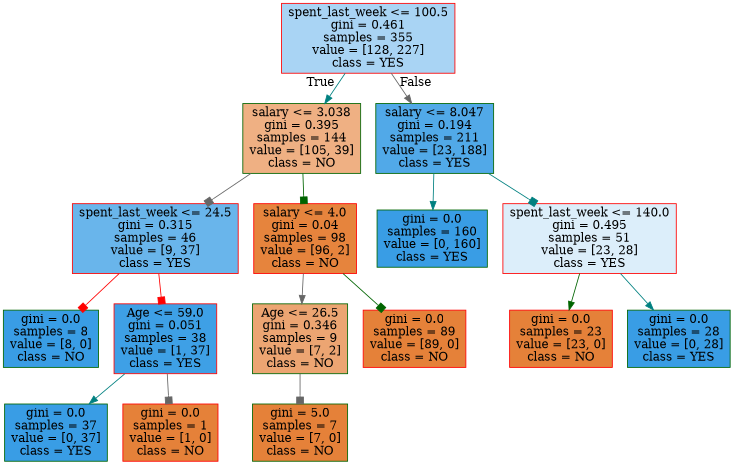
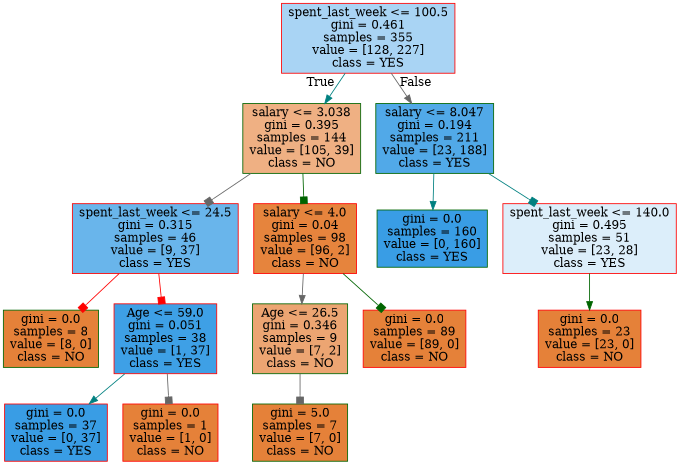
  digraph {
    node [color=red fillcolor="#e58139" shape=box style=filled]
    edge [arrowhead=box color=teal]
    n1 [fillcolor="#a9d4f4" label="spent_last_week <= 100.5\ngini = 0.461\nsamples = 355\nvalue = [128, 227]\nclass = YES"]
    n2 [color=darkgreen fillcolor="#efb083" label="salary <= 3.038\ngini = 0.395\nsamples = 144\nvalue = [105, 39]\nclass = NO"]
    n3 [color=darkgreen fillcolor="#51a9e8" label="salary <= 8.047\ngini = 0.194\nsamples = 211\nvalue = [23, 188]\nclass = YES"]
    n4 [fillcolor="#69b5eb" label="spent_last_week <= 24.5\ngini = 0.315\nsamples = 46\nvalue = [9, 37]\nclass = YES"]
    n5 [fillcolor="#e6843d" label="salary <= 4.0\ngini = 0.04\nsamples = 98\nvalue = [96, 2]\nclass = NO"]
    n6 [color=darkgreen fillcolor="#399de5" label="gini = 0.0\nsamples = 160\nvalue = [0, 160]\nclass = YES"]
    n7 [fillcolor="#dceefa" label="spent_last_week <= 140.0\ngini = 0.495\nsamples = 51\nvalue = [23, 28]\nclass = YES"]
-   n8 [color=darkgreen fillcolor="#399de5" label="gini = 0.0\nsamples = 8\nvalue = [8, 0]\nclass = NO"]
+   n8 [color=darkgreen label="gini = 0.0\nsamples = 8\nvalue = [8, 0]\nclass = NO"]
    n9 [fillcolor="#3ea0e6" label="Age <= 59.0\ngini = 0.051\nsamples = 38\nvalue = [1, 37]\nclass = YES"]
    n10 [color=darkgreen fillcolor="#eca572" label="Age <= 26.5\ngini = 0.346\nsamples = 9\nvalue = [7, 2]\nclass = NO"]
    n11 [label="gini = 0.0\nsamples = 89\nvalue = [89, 0]\nclass = NO"]
-   n12 [color=darkgreen fillcolor="#399de5" label="gini = 0.0\nsamples = 37\nvalue = [0, 37]\nclass = YES"]
+   n12 [fillcolor="#399de5" label="gini = 0.0\nsamples = 37\nvalue = [0, 37]\nclass = YES"]
    n13 [label="gini = 0.0\nsamples = 1\nvalue = [1, 0]\nclass = NO"]
    n14 [color=darkgreen label="gini = 5.0\nsamples = 7\nvalue = [7, 0]\nclass = NO"]
    n15 [label="gini = 0.0\nsamples = 23\nvalue = [23, 0]\nclass = NO"]
-   n16 [color=darkgreen fillcolor="#399de5" label="gini = 0.0\nsamples = 28\nvalue = [0, 28]\nclass = YES"]
    n1 -> n2 [arrowhead=normal headlabel=True labelangle=45 labeldistance=2.5]
    n1 -> n3 [arrowhead=normal color=gray40 headlabel=False labelangle=-45 labeldistance=2.5]
    n2 -> n4 [color=gray40]
    n2 -> n5 [color=darkgreen]
    n3 -> n6 [arrowhead=normal]
    n3 -> n7
    n4 -> n8 [color=red]
    n4 -> n9 [color=red]
    n5 -> n10 [arrowhead=normal color=gray40]
    n5 -> n11 [color=darkgreen]
    n7 -> n15 [arrowhead=normal color=darkgreen]
-   n7 -> n16 [arrowhead=normal]
    n9 -> n12 [arrowhead=normal]
    n9 -> n13 [color=gray40]
    n10 -> n14 [color=gray40]
  }
